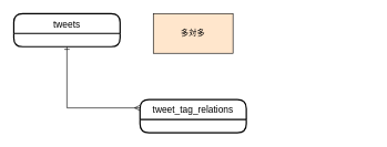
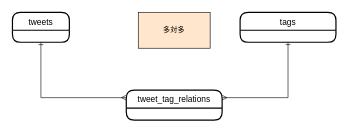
  <mxCell id="0" />
  <mxCell id="1" parent="0" />
  <mxCell id="2" value="tweet_tag_relations" style="swimlane;childLayout=stackLayout;horizontal=1;startSize=30;horizontalStack=0;rounded=1;fontSize=14;fontStyle=0;strokeWidth=2;resizeParent=0;resizeLast=1;shadow=0;dashed=0;align=center;" parent="1" vertex="1"><mxGeometry x="210" y="150" width="160" height="50" as="geometry" /></mxCell>
+ <mxCell id="3" value="tags" style="swimlane;childLayout=stackLayout;horizontal=1;startSize=30;horizontalStack=0;rounded=1;fontSize=14;fontStyle=0;strokeWidth=2;resizeParent=0;resizeLast=1;shadow=0;dashed=0;align=center;" parent="1" vertex="1"><mxGeometry x="400" y="20" width="160" height="50" as="geometry" /></mxCell>
  <mxCell id="4" style="edgeStyle=orthogonalEdgeStyle;rounded=0;orthogonalLoop=1;jettySize=auto;html=1;exitX=0.5;exitY=1;exitDx=0;exitDy=0;entryX=0;entryY=0.25;entryDx=0;entryDy=0;startArrow=ERone;startFill=0;endArrow=ERmany;endFill=0;" parent="1" source="5" target="2" edge="1"><mxGeometry relative="1" as="geometry" /></mxCell>
- <mxCell id="5" value="tweets" style="swimlane;childLayout=stackLayout;horizontal=1;startSize=30;horizontalStack=0;rounded=1;fontSize=14;fontStyle=0;strokeWidth=2;resizeParent=0;resizeLast=1;shadow=0;dashed=0;align=center;" parent="1" vertex="1"><mxGeometry x="20" y="20" width="160" height="50" as="geometry" /></mxCell>
+ <mxCell id="5" value="tweets" style="swimlane;childLayout=stackLayout;horizontal=1;startSize=30;horizontalStack=0;rounded=1;fontSize=14;fontStyle=0;strokeWidth=2;resizeParent=0;resizeLast=1;shadow=0;dashed=0;align=center;" parent="1" vertex="1"><mxGeometry x="20" y="20" width="95" height="50" as="geometry" /></mxCell>
+ <mxCell id="6" style="edgeStyle=orthogonalEdgeStyle;rounded=0;orthogonalLoop=1;jettySize=auto;html=1;exitX=0.5;exitY=1;exitDx=0;exitDy=0;entryX=1;entryY=0.25;entryDx=0;entryDy=0;startArrow=ERone;startFill=0;endArrow=ERmany;endFill=0;" parent="1" source="3" target="2" edge="1"><mxGeometry relative="1" as="geometry"><mxPoint x="345" y="80" as="sourcePoint" /><mxPoint x="455" y="172.5" as="targetPoint" /></mxGeometry></mxCell>
  <mxCell id="7" value="多対多" style="rounded=0;whiteSpace=wrap;html=1;fillColor=#ffe6cc;" parent="1" vertex="1"><mxGeometry x="230" y="20" width="120" height="60" as="geometry" /></mxCell>
